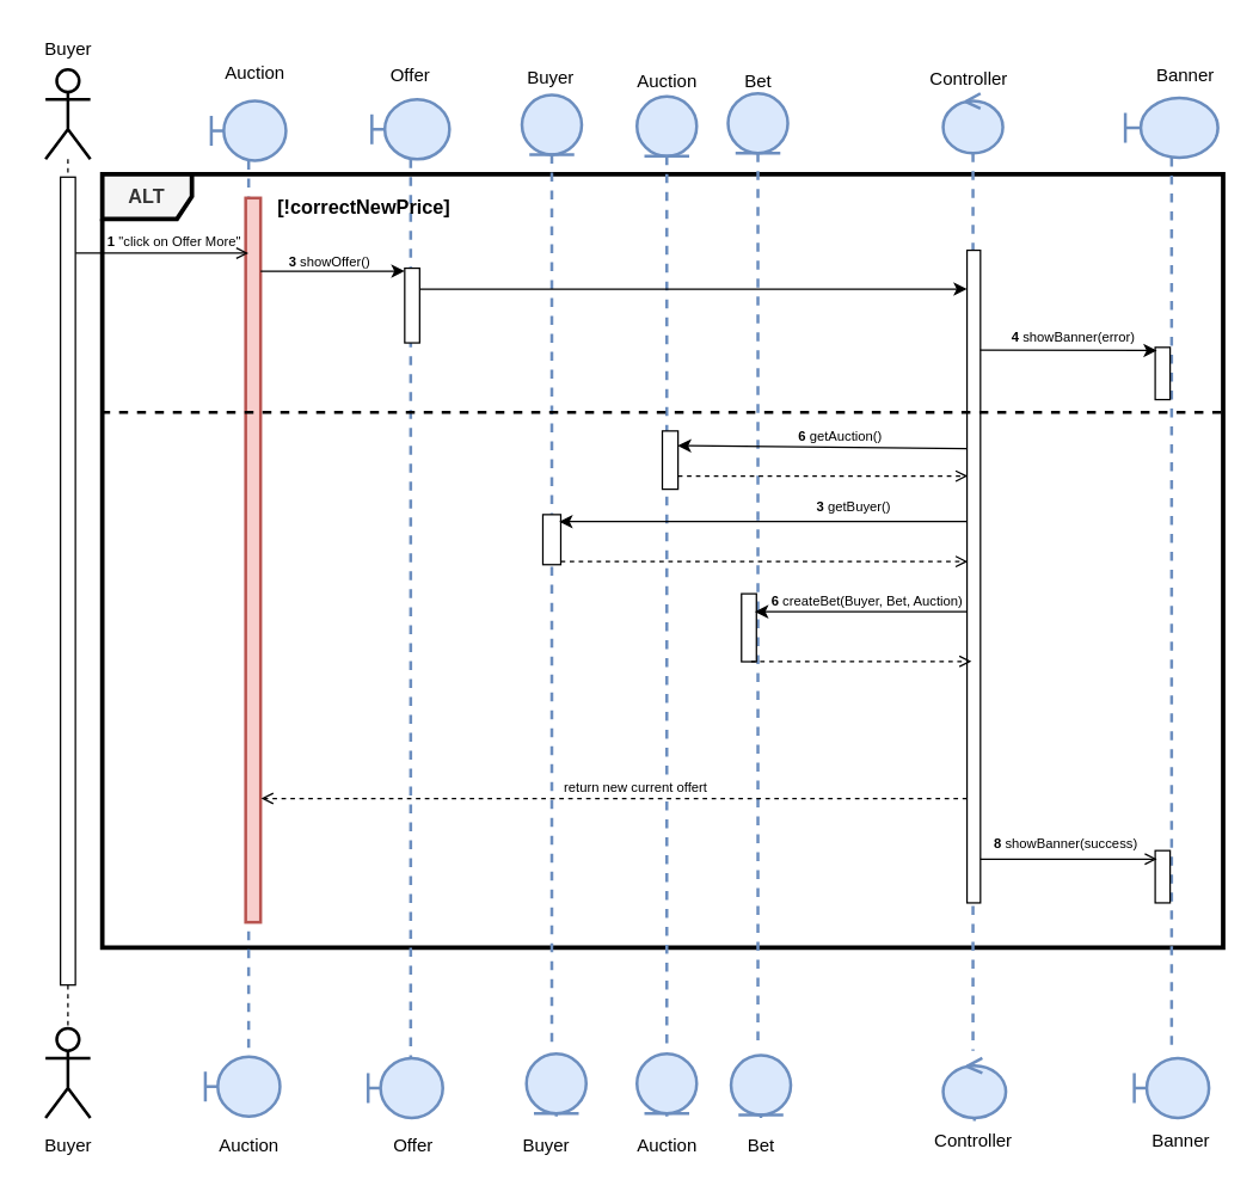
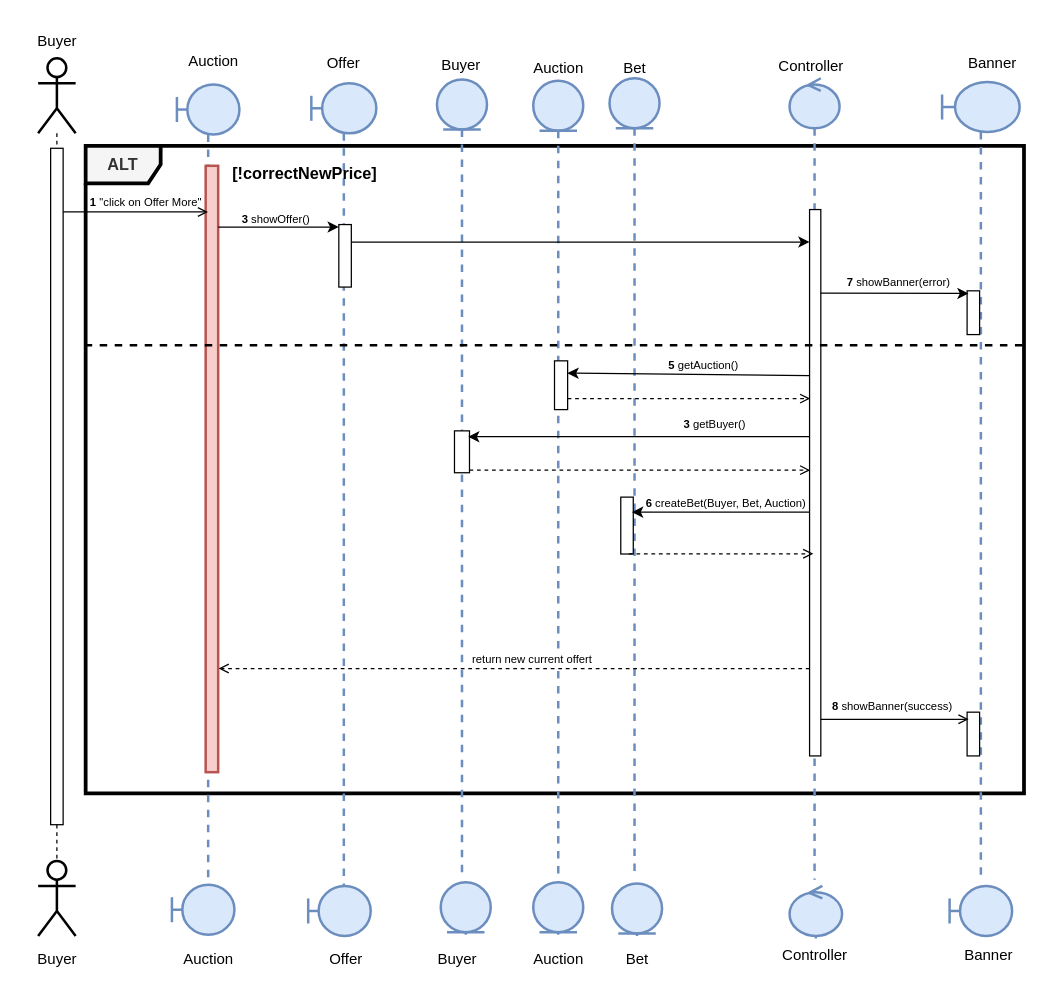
  <mxCell id="0" />
  <mxCell id="1" parent="0" />
  <mxCell id="2" value="&lt;b&gt;ALT&lt;/b&gt;" style="shape=umlFrame;whiteSpace=wrap;html=1;fontSize=13;strokeWidth=3;fillColor=#f5f5f5;fontColor=#333333;strokeColor=#000000;" parent="1" vertex="1"><mxGeometry x="68" y="116" width="750.5" height="518" as="geometry" /></mxCell>
  <mxCell id="3" style="edgeStyle=orthogonalEdgeStyle;rounded=0;orthogonalLoop=1;jettySize=auto;html=1;dashed=1;endArrow=none;endFill=0;startArrow=none;" parent="1" edge="1"><mxGeometry relative="1" as="geometry"><mxPoint x="40" y="701" as="targetPoint" /><mxPoint x="40" y="692" as="sourcePoint" /></mxGeometry></mxCell>
  <mxCell id="4" style="edgeStyle=none;rounded=0;orthogonalLoop=1;jettySize=auto;html=1;dashed=1;fontSize=9;endArrow=none;endFill=0;" parent="1" source="5" target="23" edge="1"><mxGeometry relative="1" as="geometry" /></mxCell>
  <mxCell id="5" value="" style="shape=umlActor;verticalLabelPosition=bottom;verticalAlign=top;html=1;outlineConnect=0;strokeWidth=2;" parent="1" vertex="1"><mxGeometry x="30" y="46" width="30" height="60" as="geometry" /></mxCell>
  <mxCell id="6" value="" style="shape=umlLifeline;participant=umlBoundary;perimeter=lifelinePerimeter;whiteSpace=wrap;html=1;container=1;collapsible=0;recursiveResize=0;verticalAlign=top;spacingTop=36;outlineConnect=0;strokeWidth=2;fillColor=#dae8fc;strokeColor=#6c8ebf;" parent="1" vertex="1"><mxGeometry x="141" y="67" width="50" height="637" as="geometry" /></mxCell>
  <mxCell id="7" value="" style="html=1;points=[];perimeter=orthogonalPerimeter;fillColor=#f8cecc;strokeColor=#b85450;strokeWidth=2;" parent="6" vertex="1"><mxGeometry x="23" y="65" width="10" height="485" as="geometry" /></mxCell>
  <mxCell id="8" value="" style="shape=umlLifeline;participant=umlBoundary;perimeter=lifelinePerimeter;whiteSpace=wrap;html=1;container=1;collapsible=0;recursiveResize=0;verticalAlign=top;spacingTop=36;outlineConnect=0;strokeWidth=2;fillColor=#dae8fc;strokeColor=#6c8ebf;" parent="1" vertex="1"><mxGeometry x="248.5" y="66" width="52" height="642" as="geometry" /></mxCell>
  <mxCell id="9" value="" style="html=1;points=[];perimeter=orthogonalPerimeter;" parent="8" vertex="1"><mxGeometry x="22" y="113" width="10" height="50" as="geometry" /></mxCell>
  <mxCell id="10" value="Auction" style="text;html=1;align=center;verticalAlign=middle;resizable=0;points=[];autosize=1;strokeColor=none;fillColor=none;" parent="1" vertex="1"><mxGeometry x="141" y="36" width="58" height="26" as="geometry" /></mxCell>
  <mxCell id="11" value="Offer" style="text;html=1;align=center;verticalAlign=middle;resizable=0;points=[];autosize=1;strokeColor=none;fillColor=none;" parent="1" vertex="1"><mxGeometry x="252" y="37" width="44" height="26" as="geometry" /></mxCell>
  <mxCell id="12" value="" style="shape=umlLifeline;participant=umlEntity;perimeter=lifelinePerimeter;whiteSpace=wrap;html=1;container=1;collapsible=0;recursiveResize=0;verticalAlign=top;spacingTop=36;outlineConnect=0;strokeWidth=2;fillColor=#dae8fc;strokeColor=#6c8ebf;" parent="1" vertex="1"><mxGeometry x="349" y="63" width="40" height="639" as="geometry" /></mxCell>
  <mxCell id="13" value="" style="html=1;points=[];perimeter=orthogonalPerimeter;" parent="12" vertex="1"><mxGeometry x="14" y="281" width="12" height="33.5" as="geometry" /></mxCell>
  <mxCell id="14" value="" style="shape=umlLifeline;participant=umlEntity;perimeter=lifelinePerimeter;whiteSpace=wrap;html=1;container=1;collapsible=0;recursiveResize=0;verticalAlign=top;spacingTop=36;outlineConnect=0;strokeWidth=2;fillColor=#dae8fc;strokeColor=#6c8ebf;" parent="1" vertex="1"><mxGeometry x="426" y="64" width="40" height="638" as="geometry" /></mxCell>
  <mxCell id="15" value="" style="html=1;points=[];perimeter=orthogonalPerimeter;" parent="14" vertex="1"><mxGeometry x="17" y="224" width="10.5" height="39" as="geometry" /></mxCell>
  <mxCell id="16" value="" style="shape=umlLifeline;participant=umlControl;perimeter=lifelinePerimeter;whiteSpace=wrap;html=1;container=1;collapsible=0;recursiveResize=0;verticalAlign=top;spacingTop=36;outlineConnect=0;strokeWidth=2;fillColor=#dae8fc;strokeColor=#6c8ebf;" parent="1" vertex="1"><mxGeometry x="631" y="62" width="40" height="641" as="geometry" /></mxCell>
  <mxCell id="17" value="" style="html=1;points=[];perimeter=orthogonalPerimeter;" parent="16" vertex="1"><mxGeometry x="16" y="105" width="9" height="437" as="geometry" /></mxCell>
  <mxCell id="18" value="Buyer" style="text;html=1;align=center;verticalAlign=middle;resizable=0;points=[];autosize=1;strokeColor=none;fillColor=none;" parent="1" vertex="1"><mxGeometry x="343" y="39" width="49" height="26" as="geometry" /></mxCell>
  <mxCell id="19" value="Auction" style="text;html=1;align=center;verticalAlign=middle;resizable=0;points=[];autosize=1;strokeColor=none;fillColor=none;" parent="1" vertex="1"><mxGeometry x="417" y="41" width="58" height="26" as="geometry" /></mxCell>
  <mxCell id="20" value="Controller" style="text;html=1;align=center;verticalAlign=middle;resizable=0;points=[];autosize=1;strokeColor=none;fillColor=none;" parent="1" vertex="1"><mxGeometry x="613" y="40" width="70" height="26" as="geometry" /></mxCell>
  <mxCell id="21" style="edgeStyle=none;rounded=0;orthogonalLoop=1;jettySize=auto;html=1;entryX=0.497;entryY=0.16;entryDx=0;entryDy=0;entryPerimeter=0;fontSize=13;endArrow=open;endFill=0;" parent="1" source="23" target="6" edge="1"><mxGeometry relative="1" as="geometry" /></mxCell>
  <mxCell id="22" style="edgeStyle=none;rounded=0;orthogonalLoop=1;jettySize=auto;html=1;entryX=0.5;entryY=0;entryDx=0;entryDy=0;entryPerimeter=0;dashed=1;fontSize=9;endArrow=none;endFill=0;" parent="1" source="23" target="68" edge="1"><mxGeometry relative="1" as="geometry" /></mxCell>
  <mxCell id="23" value="" style="html=1;points=[];perimeter=orthogonalPerimeter;" parent="1" vertex="1"><mxGeometry x="40" y="118" width="10" height="541" as="geometry" /></mxCell>
  <mxCell id="24" value="" style="shape=umlLifeline;participant=umlBoundary;perimeter=lifelinePerimeter;whiteSpace=wrap;html=1;container=1;collapsible=0;recursiveResize=0;verticalAlign=top;spacingTop=36;outlineConnect=0;strokeWidth=2;fillColor=#dae8fc;strokeColor=#6c8ebf;" parent="1" vertex="1"><mxGeometry x="753" y="65" width="62" height="640" as="geometry" /></mxCell>
  <mxCell id="25" value="" style="html=1;points=[];perimeter=orthogonalPerimeter;" parent="24" vertex="1"><mxGeometry x="20" y="167" width="10" height="35" as="geometry" /></mxCell>
  <mxCell id="26" value="" style="html=1;points=[];perimeter=orthogonalPerimeter;" parent="24" vertex="1"><mxGeometry x="20" y="504" width="10" height="35" as="geometry" /></mxCell>
  <mxCell id="27" value="Banner" style="text;html=1;align=center;verticalAlign=middle;resizable=0;points=[];autosize=1;strokeColor=none;fillColor=none;" parent="1" vertex="1"><mxGeometry x="764" y="37" width="57" height="26" as="geometry" /></mxCell>
  <mxCell id="28" value="Auction" style="text;html=1;align=center;verticalAlign=middle;resizable=0;points=[];autosize=1;strokeColor=none;fillColor=none;" parent="1" vertex="1"><mxGeometry x="137" y="754" width="58" height="26" as="geometry" /></mxCell>
  <mxCell id="29" value="Offer" style="text;html=1;align=center;verticalAlign=middle;resizable=0;points=[];autosize=1;strokeColor=none;fillColor=none;" parent="1" vertex="1"><mxGeometry x="253.5" y="754" width="44" height="26" as="geometry" /></mxCell>
  <mxCell id="30" value="Buyer" style="text;html=1;align=center;verticalAlign=middle;resizable=0;points=[];autosize=1;strokeColor=none;fillColor=none;" parent="1" vertex="1"><mxGeometry x="340" y="754" width="49" height="26" as="geometry" /></mxCell>
  <mxCell id="31" value="Auction" style="text;html=1;align=center;verticalAlign=middle;resizable=0;points=[];autosize=1;strokeColor=none;fillColor=none;" parent="1" vertex="1"><mxGeometry x="417" y="754" width="58" height="26" as="geometry" /></mxCell>
  <mxCell id="32" value="Controller" style="text;html=1;align=center;verticalAlign=middle;resizable=0;points=[];autosize=1;strokeColor=none;fillColor=none;" parent="1" vertex="1"><mxGeometry x="616" y="751" width="70" height="26" as="geometry" /></mxCell>
  <mxCell id="33" value="Buyer" style="text;html=1;align=center;verticalAlign=middle;resizable=0;points=[];autosize=1;strokeColor=none;fillColor=none;" parent="1" vertex="1"><mxGeometry x="20.5" y="754" width="49" height="26" as="geometry" /></mxCell>
  <mxCell id="34" value="Banner" style="text;html=1;align=center;verticalAlign=middle;resizable=0;points=[];autosize=1;strokeColor=none;fillColor=none;" parent="1" vertex="1"><mxGeometry x="761.5" y="751" width="57" height="26" as="geometry" /></mxCell>
  <mxCell id="35" value="" style="shape=umlLifeline;participant=umlBoundary;perimeter=lifelinePerimeter;whiteSpace=wrap;html=1;container=1;collapsible=0;recursiveResize=0;verticalAlign=top;spacingTop=36;outlineConnect=0;strokeWidth=2;fontSize=9;fillColor=#dae8fc;strokeColor=#6c8ebf;" parent="1" vertex="1"><mxGeometry x="137" y="707" width="50" height="40" as="geometry" /></mxCell>
  <mxCell id="36" value="" style="shape=umlLifeline;participant=umlBoundary;perimeter=lifelinePerimeter;whiteSpace=wrap;html=1;container=1;collapsible=0;recursiveResize=0;verticalAlign=top;spacingTop=36;outlineConnect=0;strokeWidth=2;fontSize=9;fillColor=#dae8fc;strokeColor=#6c8ebf;" parent="1" vertex="1"><mxGeometry x="246" y="708" width="50" height="40" as="geometry" /></mxCell>
  <mxCell id="37" value="" style="shape=umlLifeline;participant=umlBoundary;perimeter=lifelinePerimeter;whiteSpace=wrap;html=1;container=1;collapsible=0;recursiveResize=0;verticalAlign=top;spacingTop=36;outlineConnect=0;strokeWidth=2;fontSize=9;fillColor=#dae8fc;strokeColor=#6c8ebf;" parent="1" vertex="1"><mxGeometry x="759" y="708" width="50" height="40" as="geometry" /></mxCell>
  <mxCell id="38" value="" style="shape=umlLifeline;participant=umlEntity;perimeter=lifelinePerimeter;whiteSpace=wrap;html=1;container=1;collapsible=0;recursiveResize=0;verticalAlign=top;spacingTop=36;outlineConnect=0;strokeWidth=2;fontSize=9;fillColor=#dae8fc;strokeColor=#6c8ebf;" parent="1" vertex="1"><mxGeometry x="352" y="705" width="40" height="42" as="geometry" /></mxCell>
  <mxCell id="39" value="" style="shape=umlLifeline;participant=umlEntity;perimeter=lifelinePerimeter;whiteSpace=wrap;html=1;container=1;collapsible=0;recursiveResize=0;verticalAlign=top;spacingTop=36;outlineConnect=0;strokeWidth=2;fontSize=9;fillColor=#dae8fc;strokeColor=#6c8ebf;" parent="1" vertex="1"><mxGeometry x="426" y="705" width="40" height="42" as="geometry" /></mxCell>
  <mxCell id="40" value="" style="shape=umlLifeline;participant=umlControl;perimeter=lifelinePerimeter;whiteSpace=wrap;html=1;container=1;collapsible=0;recursiveResize=0;verticalAlign=top;spacingTop=36;outlineConnect=0;strokeWidth=2;fontSize=9;fillColor=#dae8fc;strokeColor=#6c8ebf;" parent="1" vertex="1"><mxGeometry x="631" y="708" width="42" height="42" as="geometry" /></mxCell>
  <mxCell id="41" value="Buyer" style="text;html=1;align=center;verticalAlign=middle;resizable=0;points=[];autosize=1;strokeColor=none;fillColor=none;" parent="1" vertex="1"><mxGeometry x="20.5" y="20" width="49" height="26" as="geometry" /></mxCell>
  <mxCell id="42" value="" style="shape=umlLifeline;participant=umlEntity;perimeter=lifelinePerimeter;whiteSpace=wrap;html=1;container=1;collapsible=0;recursiveResize=0;verticalAlign=top;spacingTop=36;outlineConnect=0;strokeWidth=2;fillColor=#dae8fc;strokeColor=#6c8ebf;" parent="1" vertex="1"><mxGeometry x="487" y="62" width="40" height="638" as="geometry" /></mxCell>
  <mxCell id="43" value="" style="html=1;points=[];perimeter=orthogonalPerimeter;" parent="42" vertex="1"><mxGeometry x="9" y="335" width="10" height="45.5" as="geometry" /></mxCell>
  <mxCell id="44" value="Bet" style="text;html=1;align=center;verticalAlign=middle;resizable=0;points=[];autosize=1;strokeColor=none;fillColor=none;" parent="1" vertex="1"><mxGeometry x="489" y="41" width="36" height="26" as="geometry" /></mxCell>
  <mxCell id="45" value="" style="shape=umlLifeline;participant=umlEntity;perimeter=lifelinePerimeter;whiteSpace=wrap;html=1;container=1;collapsible=0;recursiveResize=0;verticalAlign=top;spacingTop=36;outlineConnect=0;strokeWidth=2;fontSize=9;fillColor=#dae8fc;strokeColor=#6c8ebf;" parent="1" vertex="1"><mxGeometry x="489" y="706" width="40" height="42" as="geometry" /></mxCell>
  <mxCell id="46" value="Bet" style="text;html=1;align=center;verticalAlign=middle;resizable=0;points=[];autosize=1;strokeColor=none;fillColor=none;" parent="1" vertex="1"><mxGeometry x="491" y="754" width="36" height="26" as="geometry" /></mxCell>
  <mxCell id="47" value="&lt;font style=&quot;font-size: 9px;&quot;&gt;&lt;b style=&quot;&quot;&gt;1 &lt;/b&gt;&quot;click on Offer More&quot;&lt;/font&gt;" style="text;html=1;align=center;verticalAlign=middle;resizable=0;points=[];autosize=1;strokeColor=none;fillColor=none;" parent="1" vertex="1"><mxGeometry x="62" y="148" width="107" height="26" as="geometry" /></mxCell>
  <mxCell id="48" style="edgeStyle=none;rounded=0;orthogonalLoop=1;jettySize=auto;html=1;fontSize=9;" parent="1" target="9" edge="1"><mxGeometry relative="1" as="geometry"><mxPoint x="174" y="181" as="sourcePoint" /><Array as="points"><mxPoint x="202" y="181" /></Array></mxGeometry></mxCell>
  <mxCell id="49" value="&lt;b&gt;3&amp;nbsp;&lt;/b&gt;showOffer()" style="text;html=1;align=center;verticalAlign=middle;resizable=0;points=[];autosize=1;strokeColor=none;fillColor=none;fontSize=9;" parent="1" vertex="1"><mxGeometry x="184" y="163" width="72" height="23" as="geometry" /></mxCell>
  <mxCell id="50" style="edgeStyle=none;rounded=0;orthogonalLoop=1;jettySize=auto;html=1;fontSize=9;exitX=1.033;exitY=0.28;exitDx=0;exitDy=0;exitPerimeter=0;" parent="1" source="9" target="17" edge="1"><mxGeometry relative="1" as="geometry"><mxPoint x="635" y="198" as="targetPoint" /></mxGeometry></mxCell>
  <mxCell id="51" style="edgeStyle=none;rounded=0;orthogonalLoop=1;jettySize=auto;html=1;fontSize=9;entryX=0.117;entryY=0.061;entryDx=0;entryDy=0;entryPerimeter=0;exitX=0.981;exitY=0.153;exitDx=0;exitDy=0;exitPerimeter=0;" parent="1" source="17" target="25" edge="1"><mxGeometry relative="1" as="geometry"><mxPoint x="745" y="244.667" as="targetPoint" /></mxGeometry></mxCell>
- <mxCell id="52" value="&lt;b&gt;4&amp;nbsp;&lt;/b&gt;showBanner(error)" style="text;html=1;align=center;verticalAlign=middle;resizable=0;points=[];autosize=1;strokeColor=none;fillColor=none;fontSize=9;" parent="1" vertex="1"><mxGeometry x="667" y="214" width="101" height="23" as="geometry" /></mxCell>
+ <mxCell id="52" value="&lt;b&gt;7&amp;nbsp;&lt;/b&gt;showBanner(error)" style="text;html=1;align=center;verticalAlign=middle;resizable=0;points=[];autosize=1;strokeColor=none;fillColor=none;fontSize=9;" parent="1" vertex="1"><mxGeometry x="667" y="214" width="101" height="23" as="geometry" /></mxCell>
  <mxCell id="53" style="edgeStyle=none;rounded=0;orthogonalLoop=1;jettySize=auto;html=1;fontSize=9;entryX=0.9;entryY=0.264;entryDx=0;entryDy=0;entryPerimeter=0;" parent="1" source="17" target="43" edge="1"><mxGeometry relative="1" as="geometry"><mxPoint x="578" y="299" as="targetPoint" /></mxGeometry></mxCell>
  <mxCell id="54" value="&lt;b&gt;6&amp;nbsp;&lt;/b&gt;createBet(Buyer, Bet, Auction)" style="text;html=1;align=center;verticalAlign=middle;resizable=0;points=[];autosize=1;strokeColor=none;fillColor=none;fontSize=9;" parent="1" vertex="1"><mxGeometry x="507" y="390" width="146" height="23" as="geometry" /></mxCell>
  <mxCell id="55" style="edgeStyle=none;rounded=0;orthogonalLoop=1;jettySize=auto;html=1;fontSize=9;entryX=0.984;entryY=0.252;entryDx=0;entryDy=0;entryPerimeter=0;exitX=-0.037;exitY=0.304;exitDx=0;exitDy=0;exitPerimeter=0;" parent="1" source="17" target="15" edge="1"><mxGeometry relative="1" as="geometry"><mxPoint x="487" y="336" as="targetPoint" /><Array as="points" /></mxGeometry></mxCell>
- <mxCell id="56" value="&lt;b&gt;6&amp;nbsp;&lt;/b&gt;getAuction()" style="text;html=1;align=center;verticalAlign=middle;resizable=0;points=[];autosize=1;strokeColor=none;fillColor=none;fontSize=9;" parent="1" vertex="1"><mxGeometry x="525" y="280" width="74" height="23" as="geometry" /></mxCell>
+ <mxCell id="56" value="&lt;b&gt;5&amp;nbsp;&lt;/b&gt;getAuction()" style="text;html=1;align=center;verticalAlign=middle;resizable=0;points=[];autosize=1;strokeColor=none;fillColor=none;fontSize=9;" parent="1" vertex="1"><mxGeometry x="525" y="280" width="74" height="23" as="geometry" /></mxCell>
  <mxCell id="57" style="edgeStyle=none;rounded=0;orthogonalLoop=1;jettySize=auto;html=1;fontSize=9;entryX=0.91;entryY=0.139;entryDx=0;entryDy=0;entryPerimeter=0;" parent="1" source="17" target="13" edge="1"><mxGeometry relative="1" as="geometry"><mxPoint x="396" y="374" as="targetPoint" /></mxGeometry></mxCell>
  <mxCell id="58" value="&lt;b&gt;3 &lt;/b&gt;getBuyer()" style="text;html=1;align=center;verticalAlign=middle;resizable=0;points=[];autosize=1;strokeColor=none;fillColor=none;fontSize=9;" parent="1" vertex="1"><mxGeometry x="537" y="327" width="68" height="23" as="geometry" /></mxCell>
  <mxCell id="59" style="edgeStyle=none;rounded=0;orthogonalLoop=1;jettySize=auto;html=1;entryX=0.056;entryY=0.346;entryDx=0;entryDy=0;entryPerimeter=0;dashed=1;fontSize=9;endArrow=open;endFill=0;" parent="1" source="15" target="17" edge="1"><mxGeometry relative="1" as="geometry"><mxPoint x="455" y="311" as="sourcePoint" /></mxGeometry></mxCell>
  <mxCell id="60" style="edgeStyle=none;rounded=0;orthogonalLoop=1;jettySize=auto;html=1;entryX=0.056;entryY=0.477;entryDx=0;entryDy=0;entryPerimeter=0;dashed=1;fontSize=9;endArrow=open;endFill=0;" parent="1" source="13" target="17" edge="1"><mxGeometry relative="1" as="geometry" /></mxCell>
  <mxCell id="61" style="edgeStyle=none;rounded=0;orthogonalLoop=1;jettySize=auto;html=1;dashed=1;fontSize=9;endArrow=open;endFill=0;exitX=0.65;exitY=0.996;exitDx=0;exitDy=0;exitPerimeter=0;" parent="1" source="43" target="16" edge="1"><mxGeometry relative="1" as="geometry" /></mxCell>
  <mxCell id="62" style="edgeStyle=none;rounded=0;orthogonalLoop=1;jettySize=auto;html=1;dashed=1;fontSize=9;endArrow=open;endFill=0;entryX=1.037;entryY=0.829;entryDx=0;entryDy=0;entryPerimeter=0;" parent="1" source="17" target="7" edge="1"><mxGeometry relative="1" as="geometry"><mxPoint x="405.833" y="473.833" as="targetPoint" /></mxGeometry></mxCell>
  <mxCell id="63" value="return new current offert" style="edgeLabel;html=1;align=center;verticalAlign=middle;resizable=0;points=[];fontSize=9;" parent="62" vertex="1" connectable="0"><mxGeometry x="0.046" y="-1" relative="1" as="geometry"><mxPoint x="24" y="-7" as="offset" /></mxGeometry></mxCell>
  <mxCell id="64" style="edgeStyle=none;rounded=0;orthogonalLoop=1;jettySize=auto;html=1;entryX=0.117;entryY=0.162;entryDx=0;entryDy=0;entryPerimeter=0;fontSize=9;endArrow=open;endFill=0;" parent="1" source="17" target="26" edge="1"><mxGeometry relative="1" as="geometry" /></mxCell>
  <mxCell id="65" value="&lt;b&gt;8 &lt;/b&gt;showBanner(success)" style="text;html=1;align=center;verticalAlign=middle;resizable=0;points=[];autosize=1;strokeColor=none;fillColor=none;fontSize=9;" parent="1" vertex="1"><mxGeometry x="656" y="553" width="114" height="23" as="geometry" /></mxCell>
  <mxCell id="66" value="&lt;b&gt;&lt;font style=&quot;font-size: 13px;&quot;&gt;[!correctNewPrice]&lt;/font&gt;&lt;/b&gt;" style="text;html=1;align=center;verticalAlign=middle;resizable=0;points=[];autosize=1;strokeColor=none;fillColor=none;fontSize=9;" parent="1" vertex="1"><mxGeometry x="176" y="124" width="134" height="28" as="geometry" /></mxCell>
  <mxCell id="67" value="" style="endArrow=none;dashed=1;html=1;strokeWidth=2;rounded=0;fontSize=9;exitX=-0.001;exitY=0.308;exitDx=0;exitDy=0;exitPerimeter=0;entryX=1.002;entryY=0.308;entryDx=0;entryDy=0;entryPerimeter=0;" parent="1" source="2" target="2" edge="1"><mxGeometry width="50" height="50" relative="1" as="geometry"><mxPoint x="567" y="374" as="sourcePoint" /><mxPoint x="617" y="324" as="targetPoint" /></mxGeometry></mxCell>
  <mxCell id="68" value="" style="shape=umlActor;verticalLabelPosition=bottom;verticalAlign=top;html=1;outlineConnect=0;strokeWidth=2;" parent="1" vertex="1"><mxGeometry x="30" y="688" width="30" height="60" as="geometry" /></mxCell>
